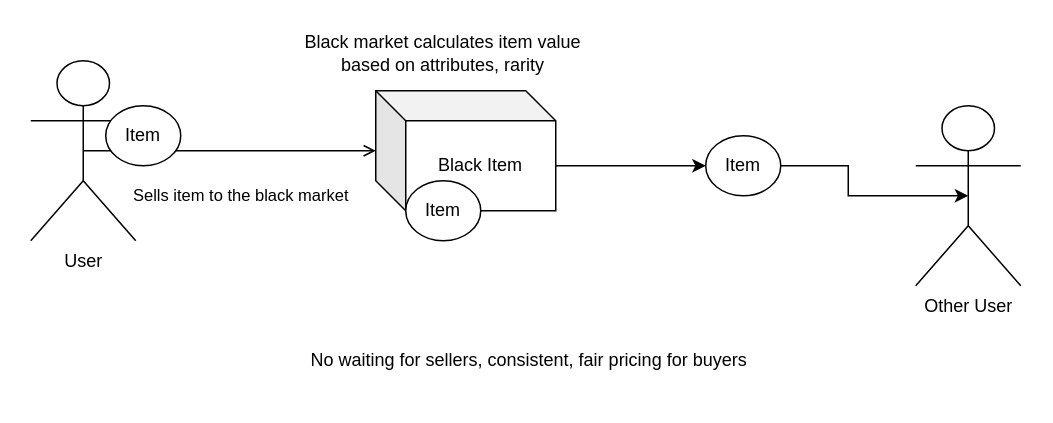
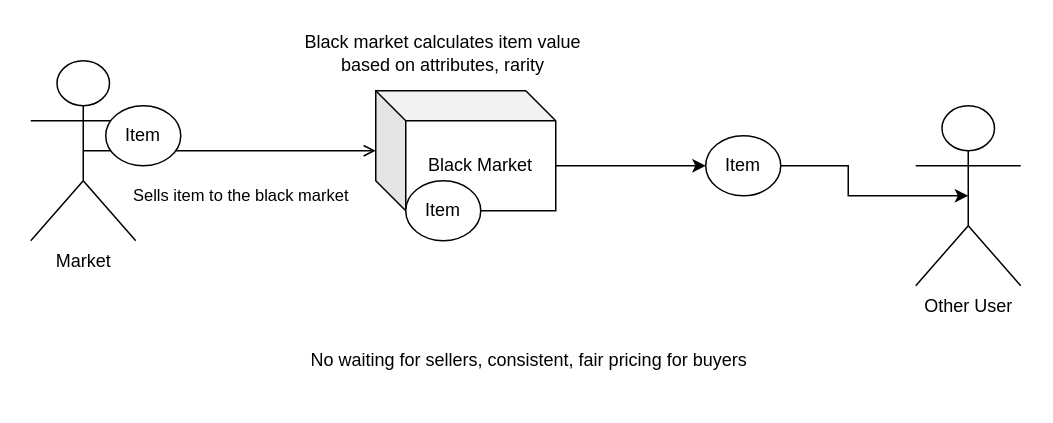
  <mxCell id="0" />
  <mxCell id="1" parent="0" />
  <mxCell id="2" value="Sells item to the black market" style="edgeStyle=orthogonalEdgeStyle;rounded=0;orthogonalLoop=1;jettySize=auto;html=1;exitX=0.5;exitY=0.5;exitDx=0;exitDy=0;exitPerimeter=0;endArrow=open;" edge="1" parent="1" source="3" target="6"><mxGeometry x="0.077" y="-30" relative="1" as="geometry"><mxPoint as="offset" /></mxGeometry></mxCell>
- <mxCell id="3" value="User" style="shape=umlActor;verticalLabelPosition=bottom;verticalAlign=top;html=1;" vertex="1" parent="1"><mxGeometry x="20" y="40" width="70" height="120" as="geometry" /></mxCell>
+ <mxCell id="3" value="Market" style="shape=umlActor;verticalLabelPosition=bottom;verticalAlign=top;html=1;" vertex="1" parent="1"><mxGeometry x="20" y="40" width="70" height="120" as="geometry" /></mxCell>
  <mxCell id="4" value="Item" style="ellipse;whiteSpace=wrap;html=1;rounded=0;sketch=0;" vertex="1" parent="1"><mxGeometry x="70" y="70" width="50" height="40" as="geometry" /></mxCell>
  <mxCell id="5" style="edgeStyle=orthogonalEdgeStyle;rounded=0;orthogonalLoop=1;jettySize=auto;html=1;exitX=0;exitY=0;exitDx=120;exitDy=50;exitPerimeter=0;entryX=0;entryY=0.5;entryDx=0;entryDy=0;" edge="1" parent="1" source="6" target="11"><mxGeometry relative="1" as="geometry" /></mxCell>
- <mxCell id="6" value="Black Item" style="shape=cube;whiteSpace=wrap;html=1;boundedLbl=1;backgroundOutline=1;darkOpacity=0.05;darkOpacity2=0.1;" vertex="1" parent="1"><mxGeometry x="250" y="60" width="120" height="80" as="geometry" /></mxCell>
+ <mxCell id="6" value="Black Market" style="shape=cube;whiteSpace=wrap;html=1;boundedLbl=1;backgroundOutline=1;darkOpacity=0.05;darkOpacity2=0.1;" vertex="1" parent="1"><mxGeometry x="250" y="60" width="120" height="80" as="geometry" /></mxCell>
  <mxCell id="7" value="Black market calculates item value based on attributes, rarity" style="text;html=1;strokeColor=none;fillColor=none;align=center;verticalAlign=middle;whiteSpace=wrap;rounded=0;" vertex="1" parent="1"><mxGeometry x="200" y="20" width="190" height="30" as="geometry" /></mxCell>
  <mxCell id="8" value="Other User" style="shape=umlActor;verticalLabelPosition=bottom;verticalAlign=top;html=1;" vertex="1" parent="1"><mxGeometry x="610" y="70" width="70" height="120" as="geometry" /></mxCell>
  <mxCell id="9" value="Item" style="ellipse;whiteSpace=wrap;html=1;rounded=0;sketch=0;" vertex="1" parent="1"><mxGeometry x="270" y="120" width="50" height="40" as="geometry" /></mxCell>
  <mxCell id="10" style="edgeStyle=orthogonalEdgeStyle;rounded=0;orthogonalLoop=1;jettySize=auto;html=1;exitX=1;exitY=0.5;exitDx=0;exitDy=0;entryX=0.5;entryY=0.5;entryDx=0;entryDy=0;entryPerimeter=0;" edge="1" parent="1" source="11" target="8"><mxGeometry relative="1" as="geometry" /></mxCell>
  <mxCell id="11" value="Item" style="ellipse;whiteSpace=wrap;html=1;rounded=0;sketch=0;" vertex="1" parent="1"><mxGeometry x="470" y="90" width="50" height="40" as="geometry" /></mxCell>
  <mxCell id="12" value="No waiting for sellers, consistent, fair pricing for buyers" style="text;html=1;strokeColor=none;fillColor=none;align=left;verticalAlign=middle;whiteSpace=wrap;rounded=0;" vertex="1" parent="1"><mxGeometry x="205" y="220" width="300" height="40" as="geometry" /></mxCell>
